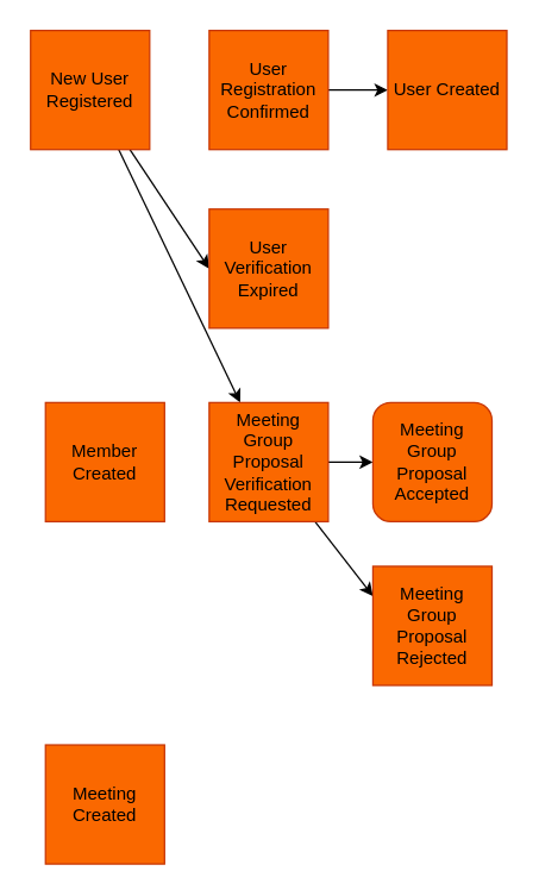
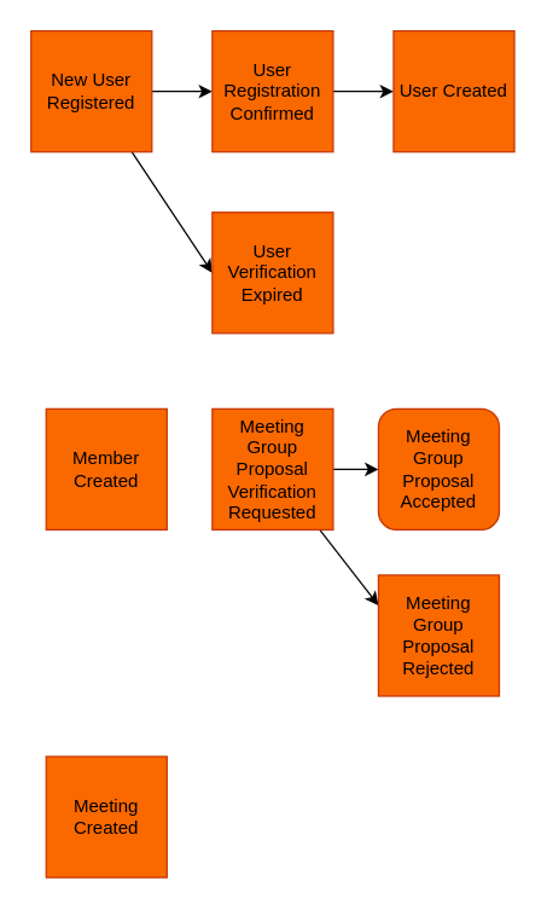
  <mxCell id="0" />
  <mxCell id="1" parent="0" />
- <mxCell id="2" style="edgeStyle=none;html=1;fontColor=#FFFFFF;" edge="1" parent="1" source="4" target="12"><mxGeometry relative="1" as="geometry" /></mxCell>
+ <mxCell id="2" style="edgeStyle=none;html=1;fontColor=#FFFFFF;" edge="1" parent="1" source="4" target="6"><mxGeometry relative="1" as="geometry" /></mxCell>
  <mxCell id="3" style="edgeStyle=none;html=1;entryX=0;entryY=0.5;entryDx=0;entryDy=0;fontColor=#FFFFFF;" edge="1" parent="1" source="4" target="7"><mxGeometry relative="1" as="geometry" /></mxCell>
  <mxCell id="4" value="&lt;span style=&quot;color: rgb(0 , 0 , 0)&quot;&gt;New User Registered&lt;/span&gt;" style="whiteSpace=wrap;html=1;aspect=fixed;fontColor=#000000;fillColor=#fa6800;strokeColor=#C73500;" vertex="1" parent="1"><mxGeometry x="20" y="20" width="80" height="80" as="geometry" /></mxCell>
  <mxCell id="5" style="edgeStyle=none;html=1;fontColor=#FFFFFF;" edge="1" parent="1" source="6" target="8"><mxGeometry relative="1" as="geometry" /></mxCell>
  <mxCell id="6" value="&lt;span style=&quot;color: rgb(0 , 0 , 0)&quot;&gt;User Registration Confirmed&lt;/span&gt;" style="whiteSpace=wrap;html=1;aspect=fixed;fontColor=#000000;fillColor=#fa6800;strokeColor=#C73500;" vertex="1" parent="1"><mxGeometry x="140" y="20" width="80" height="80" as="geometry" /></mxCell>
  <mxCell id="7" value="&lt;span style=&quot;color: rgb(0 , 0 , 0)&quot;&gt;User Verification Expired&lt;/span&gt;" style="whiteSpace=wrap;html=1;aspect=fixed;fontColor=#000000;fillColor=#fa6800;strokeColor=#C73500;" vertex="1" parent="1"><mxGeometry x="140" y="140" width="80" height="80" as="geometry" /></mxCell>
  <mxCell id="8" value="&lt;span style=&quot;color: rgb(0 , 0 , 0)&quot;&gt;User Created&lt;/span&gt;" style="whiteSpace=wrap;html=1;aspect=fixed;fontColor=#000000;fillColor=#fa6800;strokeColor=#C73500;" vertex="1" parent="1"><mxGeometry x="260" y="20" width="80" height="80" as="geometry" /></mxCell>
  <mxCell id="9" value="&lt;span style=&quot;color: rgb(0 , 0 , 0)&quot;&gt;Meeting Created&lt;/span&gt;" style="whiteSpace=wrap;html=1;aspect=fixed;fontColor=#000000;fillColor=#fa6800;strokeColor=#C73500;" vertex="1" parent="1"><mxGeometry x="30" y="500" width="80" height="80" as="geometry" /></mxCell>
  <mxCell id="10" style="edgeStyle=none;html=1;entryX=0;entryY=0.5;entryDx=0;entryDy=0;fontColor=#FFFFFF;" edge="1" parent="1" source="12" target="13"><mxGeometry relative="1" as="geometry" /></mxCell>
  <mxCell id="11" style="edgeStyle=none;html=1;entryX=0;entryY=0.25;entryDx=0;entryDy=0;fontColor=#FFFFFF;" edge="1" parent="1" source="12" target="14"><mxGeometry relative="1" as="geometry" /></mxCell>
  <mxCell id="12" value="&lt;span style=&quot;color: rgb(0 , 0 , 0)&quot;&gt;Meeting Group Proposal Verification Requested&lt;/span&gt;" style="whiteSpace=wrap;html=1;aspect=fixed;fontColor=#000000;fillColor=#fa6800;strokeColor=#C73500;" vertex="1" parent="1"><mxGeometry x="140" y="270" width="80" height="80" as="geometry" /></mxCell>
  <mxCell id="13" value="&lt;span style=&quot;color: rgb(0 , 0 , 0)&quot;&gt;Meeting Group Proposal Accepted&lt;/span&gt;" style="whiteSpace=wrap;html=1;aspect=fixed;fontColor=#000000;fillColor=#fa6800;strokeColor=#C73500;rounded=1;" vertex="1" parent="1"><mxGeometry x="250" y="270" width="80" height="80" as="geometry" /></mxCell>
  <mxCell id="14" value="&lt;span style=&quot;color: rgb(0 , 0 , 0)&quot;&gt;Meeting Group Proposal Rejected&lt;/span&gt;" style="whiteSpace=wrap;html=1;aspect=fixed;fontColor=#000000;fillColor=#fa6800;strokeColor=#C73500;" vertex="1" parent="1"><mxGeometry x="250" y="380" width="80" height="80" as="geometry" /></mxCell>
  <mxCell id="15" value="&lt;span style=&quot;color: rgb(0 , 0 , 0)&quot;&gt;Member Created&lt;/span&gt;" style="whiteSpace=wrap;html=1;aspect=fixed;fontColor=#000000;fillColor=#fa6800;strokeColor=#C73500;" vertex="1" parent="1"><mxGeometry x="30" y="270" width="80" height="80" as="geometry" /></mxCell>
